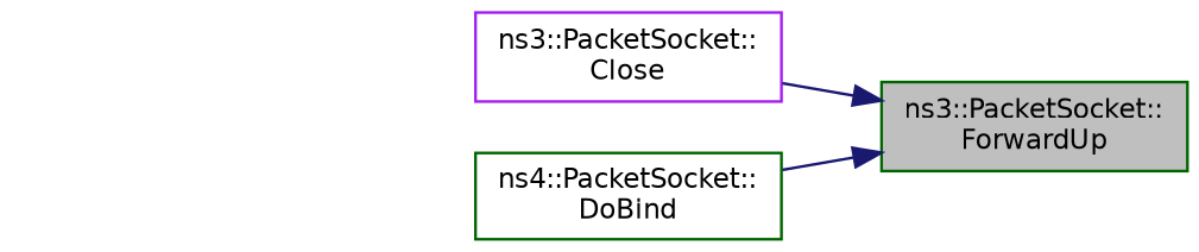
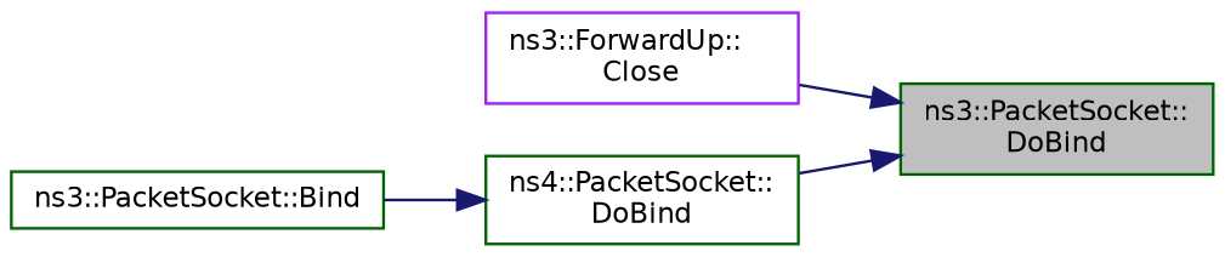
  digraph {
    rankdir=RL
    node [color=darkgreen fillcolor=white fontname=Helvetica fontsize=10 shape=record style=filled]
    edge [color=midnightblue dir=back fontname=Helvetica fontsize=10 labelfontname=Helvetica labelfontsize=10 style=solid]
-   n1 [fillcolor=grey75 fontcolor=black height=0.2 label="ns3::PacketSocket::\lForwardUp" width=0.4]
-   n2 [color=purple height=0.2 label="ns3::PacketSocket::\lClose" width=0.4]
+   n1 [fillcolor=grey75 fontcolor=black height=0.2 label="ns3::PacketSocket::\lDoBind" width=0.4]
+   n2 [color=purple height=0.2 label="ns3::ForwardUp::\lClose" width=0.4]
    n3 [height=0.2 label="ns4::PacketSocket::\lDoBind" width=0.4]
+   n4 [height=0.2 label="ns3::PacketSocket::Bind" width=0.4]
    n1 -> n2
    n1 -> n3
+   n3 -> n4
  }
